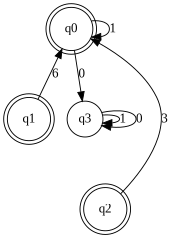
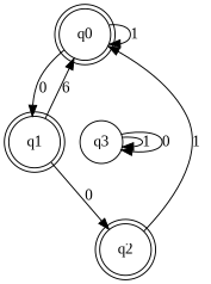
  digraph {
    fontname="Liberation Serif"
    rankdir=TB
    node [fontname="Liberation Serif" shape=doublecircle]
    edge [fontname="Liberation Serif"]
    q0
    q1
    q2
    q3 [shape=circle]
    q0 -> q0 [label=1]
-   q0 -> q3 [label=0]
+   q0 -> q1 [label=0]
    q1 -> q0 [label=6]
-   q2 -> q0 [label=3]
+   q1 -> q2 [label=0]
+   q2 -> q0 [label=1]
    q3 -> q3 [label=1]
    q3 -> q3 [label=0]
  }
